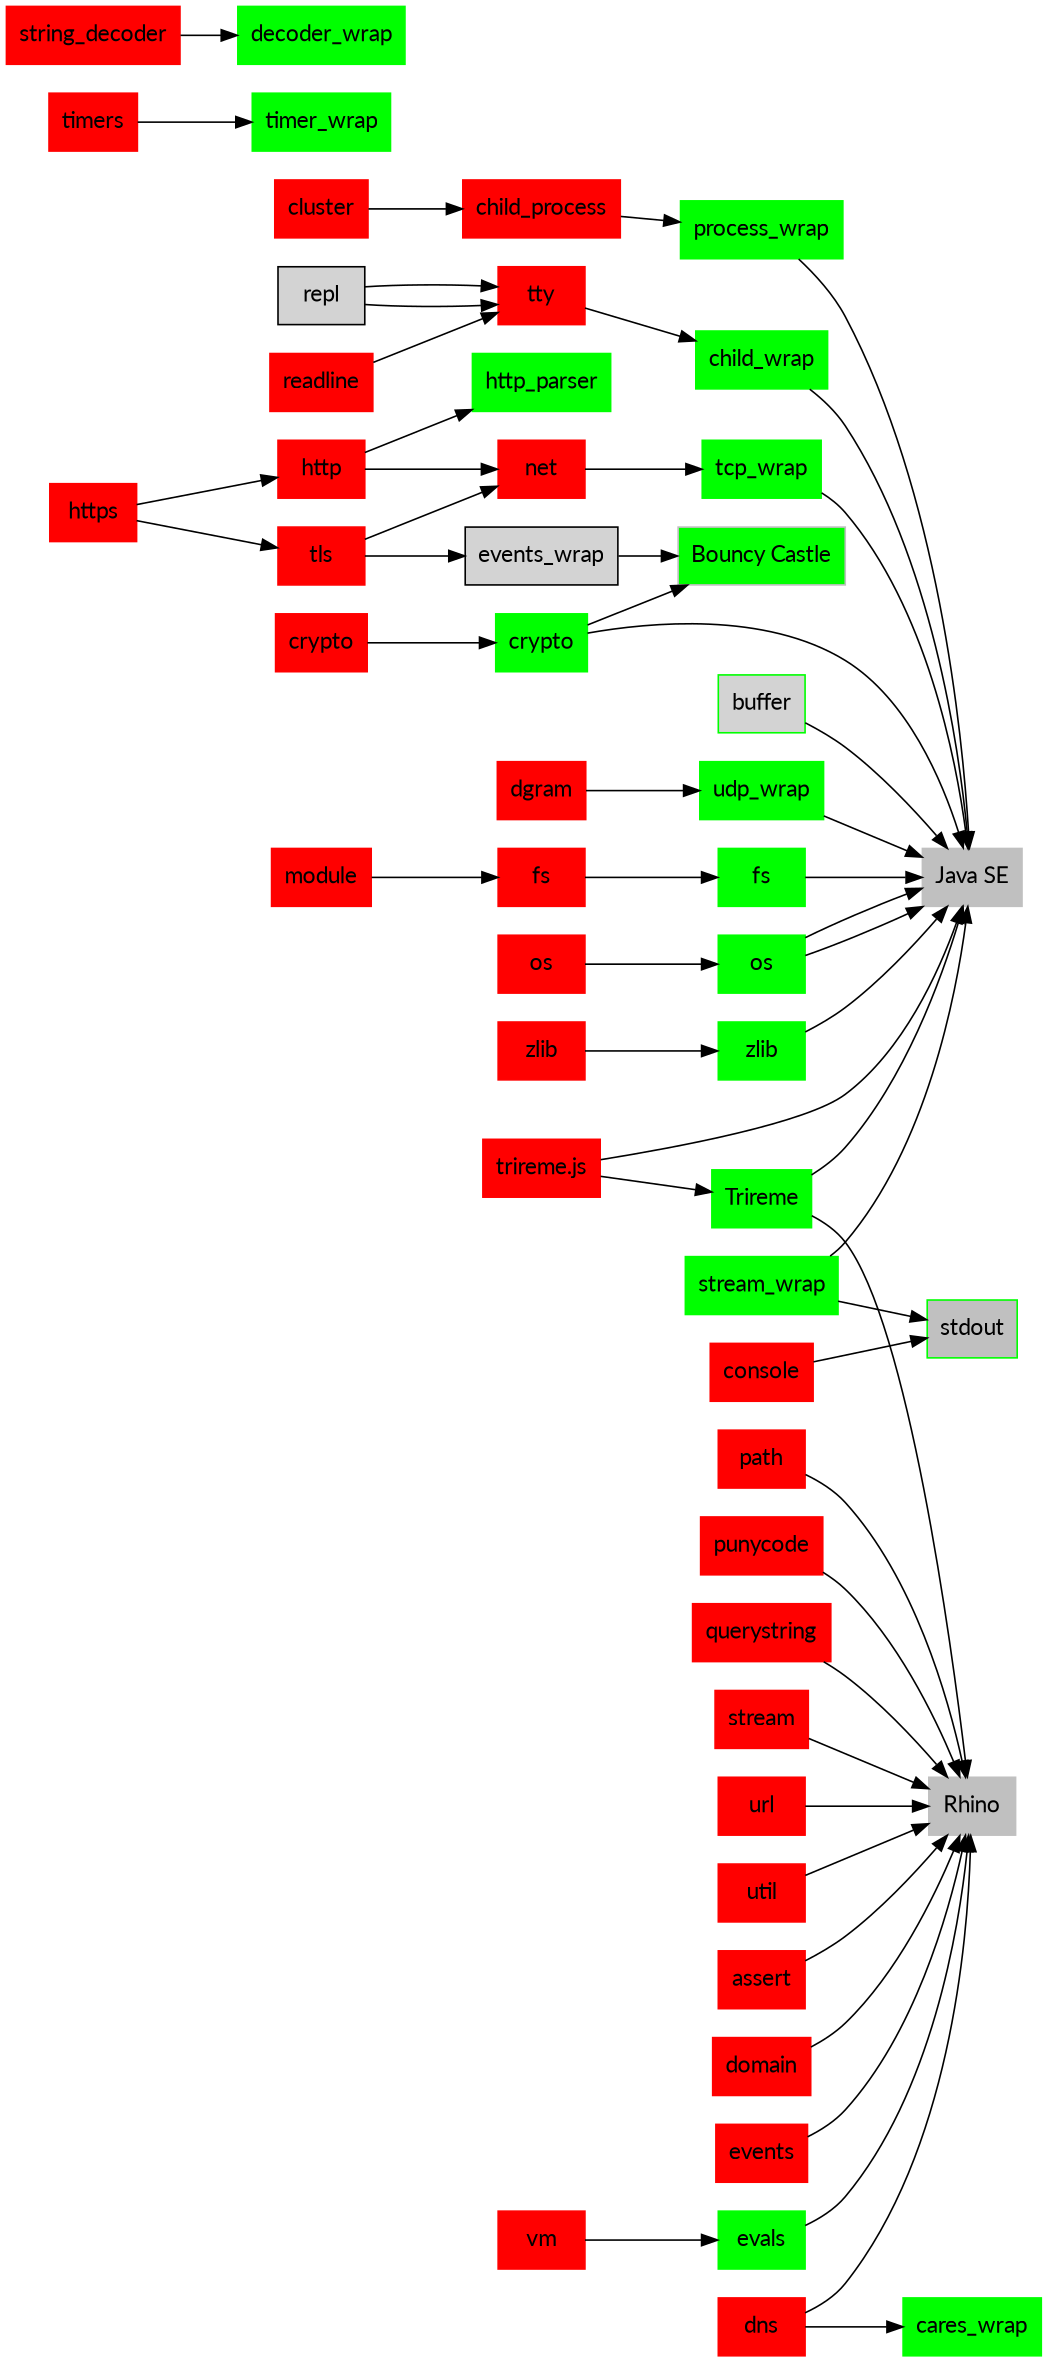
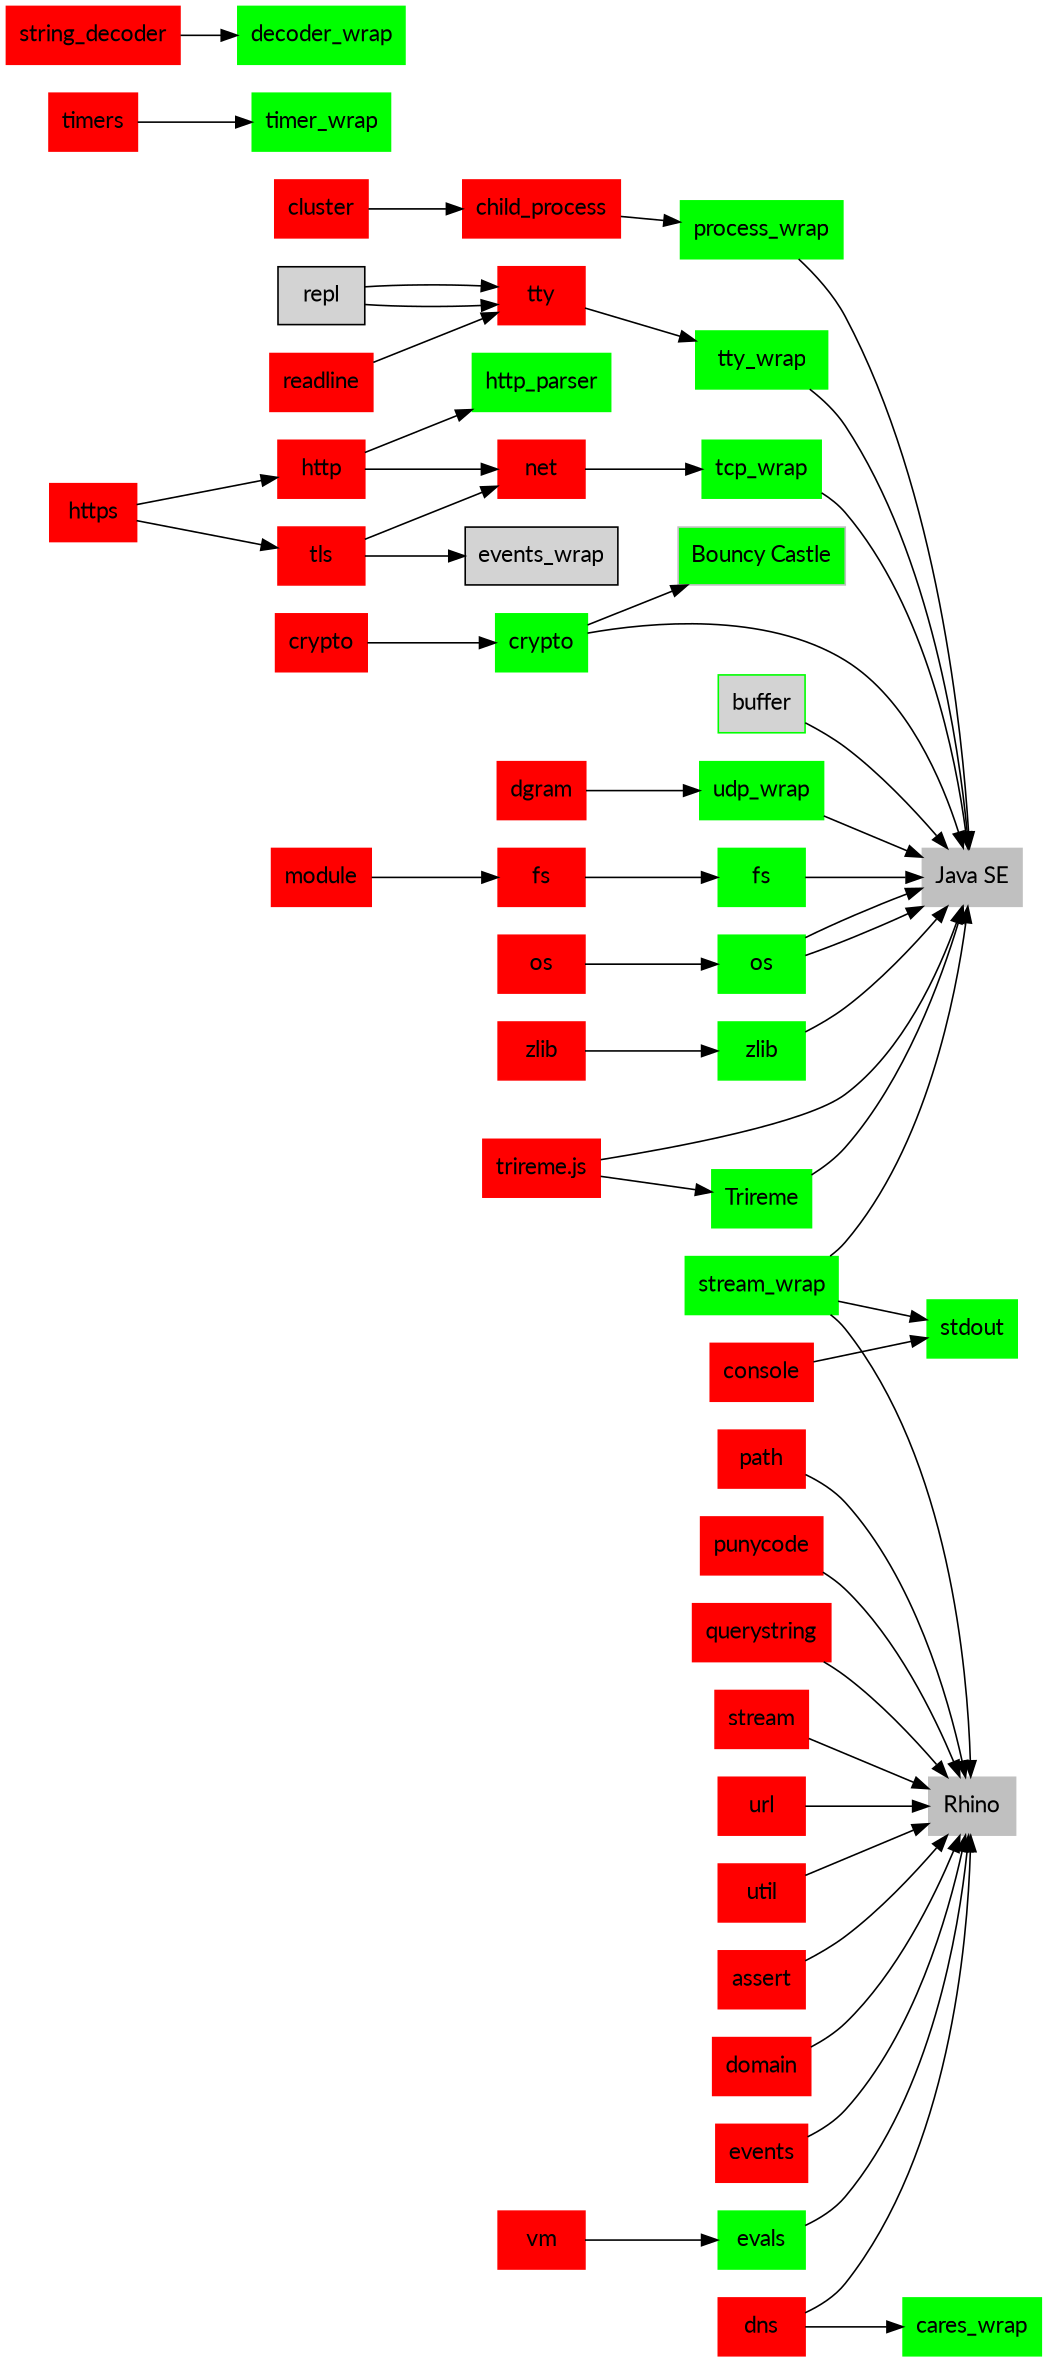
  digraph {
    fontname=Lato
    rankdir=LR
    node [color=red fontname=Lato shape=box style=filled]
    edge [fontname=Lato]
    n1 [color=grey label="Java SE"]
    n2 [color=grey fillcolor=green label="Bouncy Castle"]
    n3 [color=grey label=Rhino]
    cares_wrap [color=green]
    n5 [color=green label=crypto]
    n6 [color=green label=fs]
    http_parser [color=green]
    n8 [color=green label=os]
    n9 [color=green label=evals]
    n10 [color=green label=zlib]
    process_wrap [color=green]
    stream_wrap [color=green]
-   stdout [color=green fillcolor=grey]
+   stdout [color=green]
    tcp_wrap [color=green]
    timer_wrap [color=green]
-   tty_wrap [color=green label=child_wrap]
+   tty_wrap [color=green]
    udp_wrap [color=green]
    n18 [color=green label=Trireme]
    n19 [color=green fillcolor=lightgrey label=buffer]
    decoder_wrap [color=green]
    n21 [label="trireme.js"]
    assert
    child_process
    cluster
    console
    crypto
    dgram
    dns
    domain
    events
    fs
    http
    net
    https
    tls
    n36 [label=events_wrap color=""]
    module
    os
    path
    punycode
    querystring
    readline
    tty
    stream
    string_decoder
    timers
    url
    util
    vm
    zlib
    repl [color=""]
    n5 -> n1
    n5 -> n2
    n6 -> n1
    n8 -> n1
    n8 -> n1
    n9 -> n3
    n10 -> n1
    process_wrap -> n1
    stream_wrap -> n1
    stream_wrap -> stdout
    tcp_wrap -> n1
    tty_wrap -> n1
    udp_wrap -> n1
    n18 -> n1
-   n18 -> n3
+   stream_wrap -> n3
    n19 -> n1
    n21 -> n1
    n21 -> n18
    assert -> n3
    child_process -> process_wrap
    cluster -> child_process
    console -> stdout
    crypto -> n5
    dgram -> udp_wrap
    dns -> n3
    dns -> cares_wrap
    domain -> n3
    events -> n3
    fs -> n6
    http -> http_parser
    http -> net
    net -> tcp_wrap
    https -> http
    https -> tls
    tls -> net
    tls -> n36
-   n36 -> n2
    module -> fs
    os -> n8
    path -> n3
    punycode -> n3
    querystring -> n3
    readline -> tty
    tty -> tty_wrap
    stream -> n3
    string_decoder -> decoder_wrap
    timers -> timer_wrap
    url -> n3
    util -> n3
    vm -> n9
    zlib -> n10
    repl -> tty
    repl -> tty
  }
